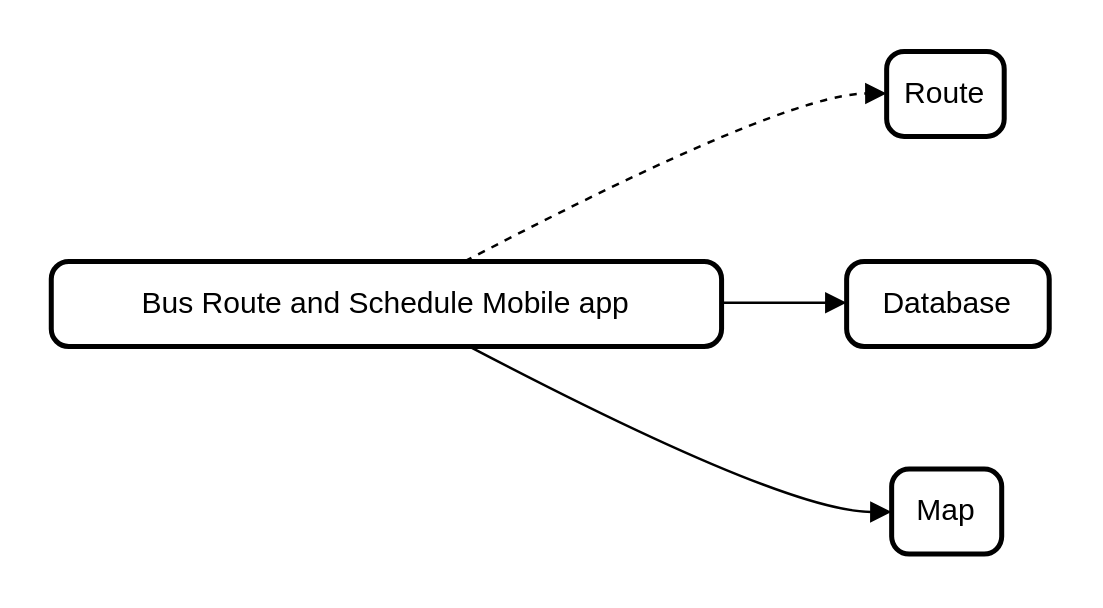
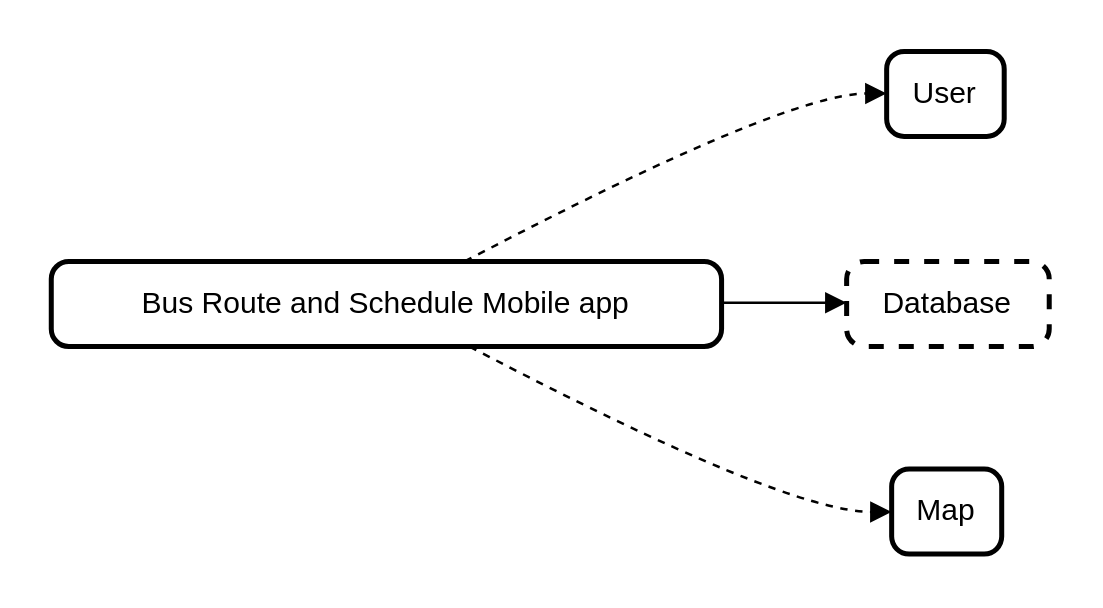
  <mxCell id="0" />
  <mxCell id="1" parent="0" />
  <mxCell id="2" value="Bus Route and Schedule Mobile app" style="rounded=1;absoluteArcSize=1;arcSize=14;whiteSpace=wrap;strokeWidth=2;" vertex="1" parent="1"><mxGeometry y="104" width="268" height="34" as="geometry" x="20" /></mxCell>
- <mxCell id="3" value="Route" style="rounded=1;absoluteArcSize=1;arcSize=14;whiteSpace=wrap;strokeWidth=2;" vertex="1" parent="1"><mxGeometry x="354" width="47" height="34" as="geometry" y="20" /></mxCell>
- <mxCell id="4" value="Database" style="rounded=1;absoluteArcSize=1;arcSize=14;whiteSpace=wrap;strokeWidth=2;" vertex="1" parent="1"><mxGeometry x="338" y="104" width="81" height="34" as="geometry" /></mxCell>
+ <mxCell id="3" value="User" style="rounded=1;absoluteArcSize=1;arcSize=14;whiteSpace=wrap;strokeWidth=2;" vertex="1" parent="1"><mxGeometry x="354" width="47" height="34" as="geometry" y="20" /></mxCell>
+ <mxCell id="4" value="Database" style="rounded=1;absoluteArcSize=1;arcSize=14;whiteSpace=wrap;strokeWidth=2;dashed=1;" vertex="1" parent="1"><mxGeometry x="338" y="104" width="81" height="34" as="geometry" /></mxCell>
  <mxCell id="5" value="Map" style="rounded=1;absoluteArcSize=1;arcSize=14;whiteSpace=wrap;strokeWidth=2;" vertex="1" parent="1"><mxGeometry x="356" y="187" width="44" height="34" as="geometry" /></mxCell>
  <mxCell id="6" value="" style="curved=1;startArrow=none;endArrow=block;exitX=0.619;exitY=-0.01;entryX=0.009;entryY=0.495;dashed=1;" edge="1" parent="1" source="2" target="3"><mxGeometry relative="1" as="geometry"><Array as="points"><mxPoint x="313" y="37" /></Array></mxGeometry></mxCell>
  <mxCell id="7" value="" style="curved=1;startArrow=none;endArrow=block;exitX=0.999;exitY=0.485;entryX=-0.003;entryY=0.485;" edge="1" parent="1" source="2" target="4"><mxGeometry relative="1" as="geometry"><Array as="points" /></mxGeometry></mxCell>
- <mxCell id="8" value="" style="curved=1;startArrow=none;endArrow=block;exitX=0.619;exitY=0.98;entryX=-0.003;entryY=0.505;" edge="1" parent="1" source="2" target="5"><mxGeometry relative="1" as="geometry"><Array as="points"><mxPoint x="313" y="204" /></Array></mxGeometry></mxCell>
+ <mxCell id="8" value="" style="curved=1;startArrow=none;endArrow=block;exitX=0.619;exitY=0.98;entryX=-0.003;entryY=0.505;dashed=1;" edge="1" parent="1" source="2" target="5"><mxGeometry relative="1" as="geometry"><Array as="points"><mxPoint x="313" y="204" /></Array></mxGeometry></mxCell>
